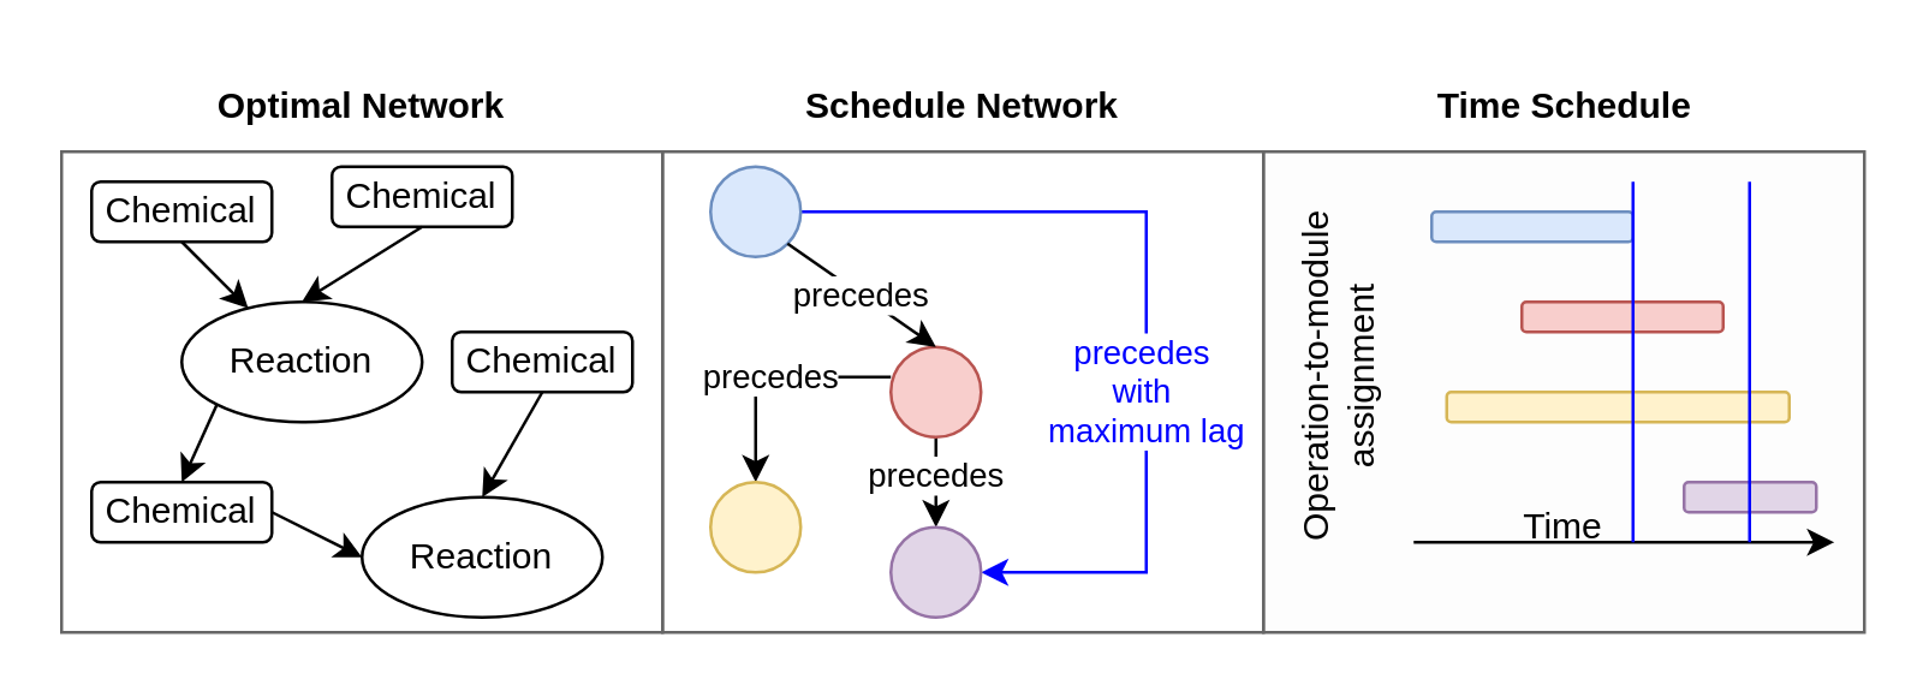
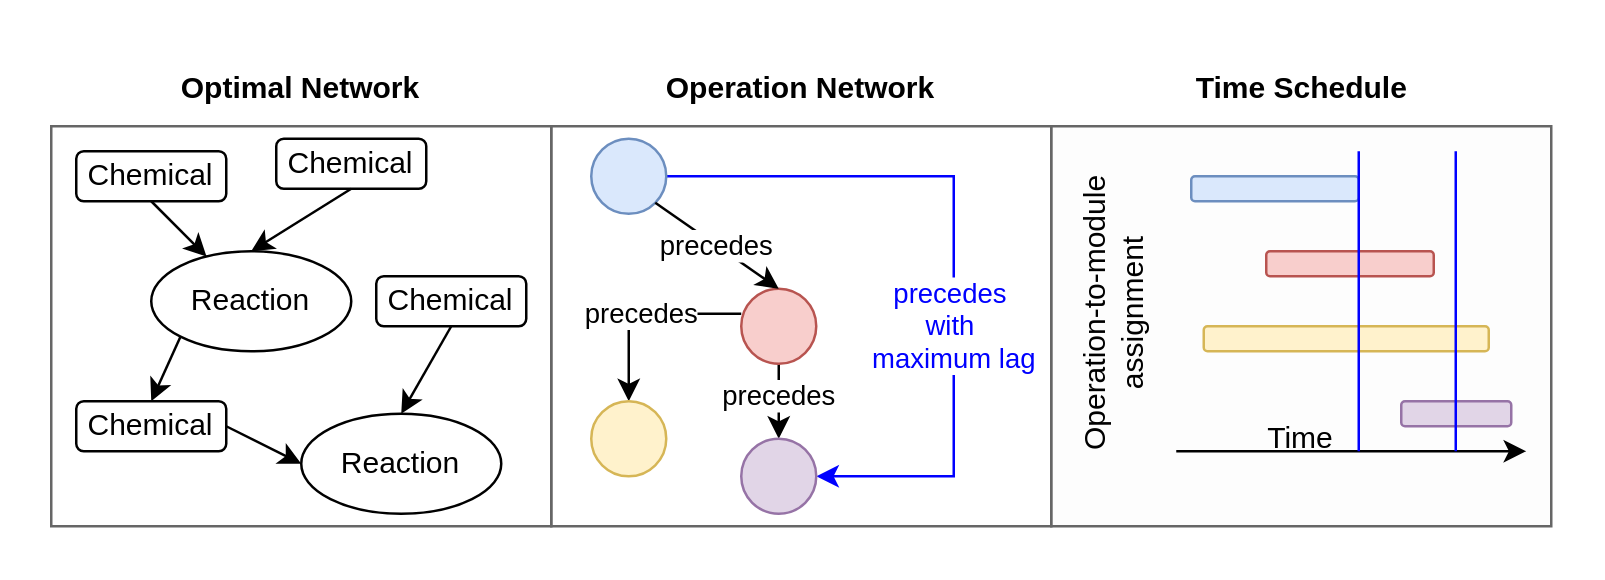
  <mxCell id="0" />
  <mxCell id="1" parent="0" />
  <mxCell id="2" value="" style="rounded=1;whiteSpace=wrap;html=1;strokeColor=#666666;fillColor=none;fillOpacity=100;arcSize=0;fontColor=#333333;" vertex="1" parent="1"><mxGeometry y="50" width="200" height="160" as="geometry" x="20" /></mxCell>
  <mxCell id="3" value="" style="rounded=1;whiteSpace=wrap;html=1;strokeColor=#666666;fillColor=none;fillOpacity=100;arcSize=0;fontColor=#333333;" vertex="1" parent="1"><mxGeometry x="220" y="50" width="200" height="160" as="geometry" /></mxCell>
  <mxCell id="4" value="Optimal Network" style="text;html=1;align=center;verticalAlign=middle;whiteSpace=wrap;rounded=0;fontStyle=1" vertex="1" parent="1"><mxGeometry x="60" y="20" width="120" height="30" as="geometry" /></mxCell>
  <mxCell id="5" value="Reaction" style="ellipse;whiteSpace=wrap;html=1;" vertex="1" parent="1"><mxGeometry x="60" y="100" width="80" height="40" as="geometry" /></mxCell>
  <mxCell id="6" value="Chemical" style="rounded=1;whiteSpace=wrap;html=1;" vertex="1" parent="1"><mxGeometry x="30" y="60" width="60" height="20" as="geometry" /></mxCell>
  <mxCell id="7" value="Chemical" style="rounded=1;whiteSpace=wrap;html=1;" vertex="1" parent="1"><mxGeometry x="110" y="55" width="60" height="20" as="geometry" /></mxCell>
  <mxCell id="8" value="Chemical" style="rounded=1;whiteSpace=wrap;html=1;" vertex="1" parent="1"><mxGeometry x="30" y="160" width="60" height="20" as="geometry" /></mxCell>
  <mxCell id="9" value="Reaction" style="ellipse;whiteSpace=wrap;html=1;" vertex="1" parent="1"><mxGeometry x="120" y="165" width="80" height="40" as="geometry" /></mxCell>
  <mxCell id="10" value="Chemical" style="rounded=1;whiteSpace=wrap;html=1;" vertex="1" parent="1"><mxGeometry x="150" y="110" width="60" height="20" as="geometry" /></mxCell>
  <mxCell id="11" value="" style="endArrow=classic;html=1;rounded=0;exitX=0.5;exitY=1;exitDx=0;exitDy=0;" edge="1" parent="1" source="6" target="5"><mxGeometry width="50" height="50" relative="1" as="geometry"><mxPoint x="420" y="200" as="sourcePoint" /><mxPoint x="470" y="150" as="targetPoint" /></mxGeometry></mxCell>
  <mxCell id="12" value="" style="endArrow=classic;html=1;rounded=0;exitX=0.5;exitY=1;exitDx=0;exitDy=0;entryX=0.5;entryY=0;entryDx=0;entryDy=0;" edge="1" parent="1" source="7" target="5"><mxGeometry width="50" height="50" relative="1" as="geometry"><mxPoint x="270" y="140" as="sourcePoint" /><mxPoint x="320" y="90" as="targetPoint" /></mxGeometry></mxCell>
  <mxCell id="13" value="" style="endArrow=classic;html=1;rounded=0;exitX=0;exitY=1;exitDx=0;exitDy=0;entryX=0.5;entryY=0;entryDx=0;entryDy=0;" edge="1" parent="1" source="5" target="8"><mxGeometry width="50" height="50" relative="1" as="geometry"><mxPoint x="270" y="140" as="sourcePoint" /><mxPoint x="320" y="90" as="targetPoint" /></mxGeometry></mxCell>
  <mxCell id="14" value="" style="endArrow=classic;html=1;rounded=0;exitX=0.5;exitY=1;exitDx=0;exitDy=0;entryX=0.5;entryY=0;entryDx=0;entryDy=0;" edge="1" parent="1" source="10" target="9"><mxGeometry width="50" height="50" relative="1" as="geometry"><mxPoint x="270" y="140" as="sourcePoint" /><mxPoint x="320" y="90" as="targetPoint" /></mxGeometry></mxCell>
  <mxCell id="15" value="" style="endArrow=classic;html=1;rounded=0;exitX=1;exitY=0.5;exitDx=0;exitDy=0;entryX=0;entryY=0.5;entryDx=0;entryDy=0;" edge="1" parent="1" source="8" target="9"><mxGeometry width="50" height="50" relative="1" as="geometry"><mxPoint x="280" y="130" as="sourcePoint" /><mxPoint x="330" y="80" as="targetPoint" /></mxGeometry></mxCell>
  <mxCell id="16" value="" style="rounded=1;whiteSpace=wrap;html=1;strokeColor=#666666;fillColor=#f5f5f5;fillOpacity=20;arcSize=0;fontColor=#333333;" vertex="1" parent="1"><mxGeometry x="420" y="50" width="200" height="160" as="geometry" /></mxCell>
- <mxCell id="17" value="Schedule Network" style="text;html=1;align=center;verticalAlign=middle;whiteSpace=wrap;rounded=0;fontStyle=1" vertex="1" parent="1"><mxGeometry x="255" y="20" width="130" height="30" as="geometry" /></mxCell>
+ <mxCell id="17" value="Operation Network" style="text;html=1;align=center;verticalAlign=middle;whiteSpace=wrap;rounded=0;fontStyle=1" vertex="1" parent="1"><mxGeometry x="255" y="20" width="130" height="30" as="geometry" /></mxCell>
  <mxCell id="18" value="Time Schedule" style="text;html=1;align=center;verticalAlign=middle;whiteSpace=wrap;rounded=0;fontStyle=1" vertex="1" parent="1"><mxGeometry x="467.5" y="20" width="105" height="30" as="geometry" /></mxCell>
  <mxCell id="19" value="precedes" style="edgeStyle=orthogonalEdgeStyle;rounded=0;orthogonalLoop=1;jettySize=auto;html=1;entryX=0.5;entryY=0;entryDx=0;entryDy=0;" edge="1" parent="1" target="22"><mxGeometry relative="1" as="geometry"><mxPoint x="296" y="125.029" as="sourcePoint" /><Array as="points"><mxPoint x="251" y="125" /></Array></mxGeometry></mxCell>
  <mxCell id="20" value="precedes" style="edgeStyle=orthogonalEdgeStyle;rounded=0;orthogonalLoop=1;jettySize=auto;html=1;entryX=0.5;entryY=0;entryDx=0;entryDy=0;" edge="1" parent="1" target="25"><mxGeometry relative="1" as="geometry"><mxPoint x="311" y="140" as="sourcePoint" /><Array as="points"><mxPoint x="311" y="155" /><mxPoint x="311" y="155" /></Array><mxPoint as="offset" /></mxGeometry></mxCell>
  <mxCell id="21" value="" style="ellipse;whiteSpace=wrap;html=1;aspect=fixed;fillColor=#f8cecc;strokeColor=#b85450;" vertex="1" parent="1"><mxGeometry x="296" y="115" width="30" height="30" as="geometry" /></mxCell>
  <mxCell id="22" value="" style="ellipse;whiteSpace=wrap;html=1;aspect=fixed;fillColor=#fff2cc;strokeColor=#d6b656;" vertex="1" parent="1"><mxGeometry x="236" y="160" width="30" height="30" as="geometry" /></mxCell>
  <mxCell id="23" value="&lt;font color=&quot;#0000ff&quot;&gt;precedes&amp;nbsp;&lt;/font&gt;&lt;div&gt;&lt;font color=&quot;#0000ff&quot;&gt;with&amp;nbsp;&lt;/font&gt;&lt;/div&gt;&lt;div&gt;&lt;font color=&quot;#0000ff&quot;&gt;maximum lag&lt;/font&gt;&lt;/div&gt;" style="edgeStyle=orthogonalEdgeStyle;rounded=0;orthogonalLoop=1;jettySize=auto;html=1;entryX=1;entryY=0.5;entryDx=0;entryDy=0;strokeColor=#0000FF;" edge="1" parent="1" source="24" target="25"><mxGeometry x="0.207" relative="1" as="geometry"><Array as="points"><mxPoint x="381" y="70" /><mxPoint x="381" y="190" /></Array><mxPoint as="offset" /></mxGeometry></mxCell>
  <mxCell id="24" value="" style="ellipse;whiteSpace=wrap;html=1;aspect=fixed;fillColor=#dae8fc;strokeColor=#6c8ebf;" vertex="1" parent="1"><mxGeometry x="236" y="55" width="30" height="30" as="geometry" /></mxCell>
  <mxCell id="25" value="" style="ellipse;whiteSpace=wrap;html=1;aspect=fixed;fillColor=#e1d5e7;strokeColor=#9673a6;" vertex="1" parent="1"><mxGeometry x="296" y="175" width="30" height="30" as="geometry" /></mxCell>
  <mxCell id="26" value="precedes" style="endArrow=classic;html=1;rounded=0;exitX=1;exitY=1;exitDx=0;exitDy=0;entryX=0.5;entryY=0;entryDx=0;entryDy=0;" edge="1" parent="1" source="24" target="21"><mxGeometry width="50" height="50" relative="1" as="geometry"><mxPoint x="306" y="170" as="sourcePoint" /><mxPoint x="356" y="120" as="targetPoint" /></mxGeometry></mxCell>
  <mxCell id="27" value="" style="group" vertex="1" connectable="0" parent="1"><mxGeometry x="430" y="60" width="180" height="150" as="geometry" /></mxCell>
  <mxCell id="28" value="" style="rounded=1;whiteSpace=wrap;html=1;fillColor=#e1d5e7;strokeColor=#9673a6;" vertex="1" parent="27"><mxGeometry x="130" y="100" width="44" height="10" as="geometry" /></mxCell>
  <mxCell id="29" value="" style="endArrow=classic;html=1;rounded=0;" edge="1" parent="27"><mxGeometry width="50" height="50" relative="1" as="geometry"><mxPoint x="40" y="120" as="sourcePoint" /><mxPoint x="180" y="120" as="targetPoint" /></mxGeometry></mxCell>
  <mxCell id="30" value="Time" style="text;html=1;align=center;verticalAlign=middle;whiteSpace=wrap;rounded=0;" vertex="1" parent="27"><mxGeometry x="60" y="100" width="60" height="30" as="geometry" /></mxCell>
  <mxCell id="31" value="Operation-to-module&lt;div&gt;assignment&lt;/div&gt;" style="text;html=1;align=center;verticalAlign=middle;whiteSpace=wrap;rounded=0;rotation=-90;" vertex="1" parent="27"><mxGeometry x="-50" y="50" width="130" height="30" as="geometry" /></mxCell>
  <mxCell id="32" value="" style="rounded=1;whiteSpace=wrap;html=1;fillColor=#fff2cc;strokeColor=#d6b656;" vertex="1" parent="27"><mxGeometry x="51" y="70" width="114" height="10" as="geometry" /></mxCell>
  <mxCell id="33" value="" style="rounded=1;whiteSpace=wrap;html=1;fillColor=#dae8fc;strokeColor=#6c8ebf;" vertex="1" parent="27"><mxGeometry x="46" y="10" width="67" height="10" as="geometry" /></mxCell>
  <mxCell id="34" value="" style="rounded=1;whiteSpace=wrap;html=1;fillColor=#f8cecc;strokeColor=#b85450;" vertex="1" parent="27"><mxGeometry x="76" y="40" width="67" height="10" as="geometry" /></mxCell>
  <mxCell id="35" value="" style="endArrow=none;html=1;rounded=0;strokeColor=#0000FF;" edge="1" parent="27"><mxGeometry width="50" height="50" relative="1" as="geometry"><mxPoint x="113" y="120" as="sourcePoint" /><mxPoint x="113" as="targetPoint" /></mxGeometry></mxCell>
  <mxCell id="36" value="" style="endArrow=none;html=1;rounded=0;strokeColor=#0000FF;" edge="1" parent="27"><mxGeometry width="50" height="50" relative="1" as="geometry"><mxPoint x="151.8" y="120" as="sourcePoint" /><mxPoint x="151.8" as="targetPoint" /></mxGeometry></mxCell>
